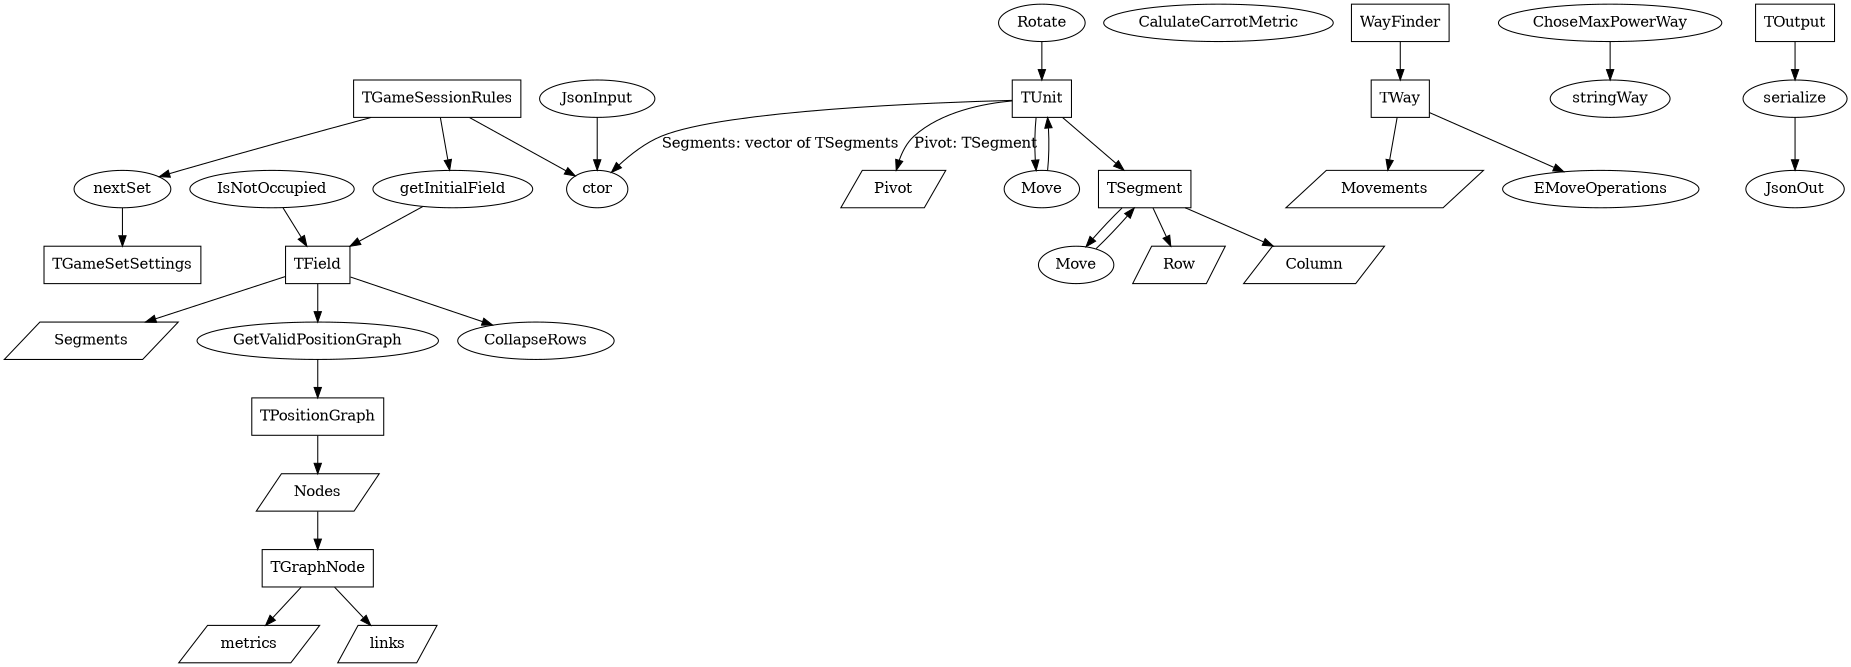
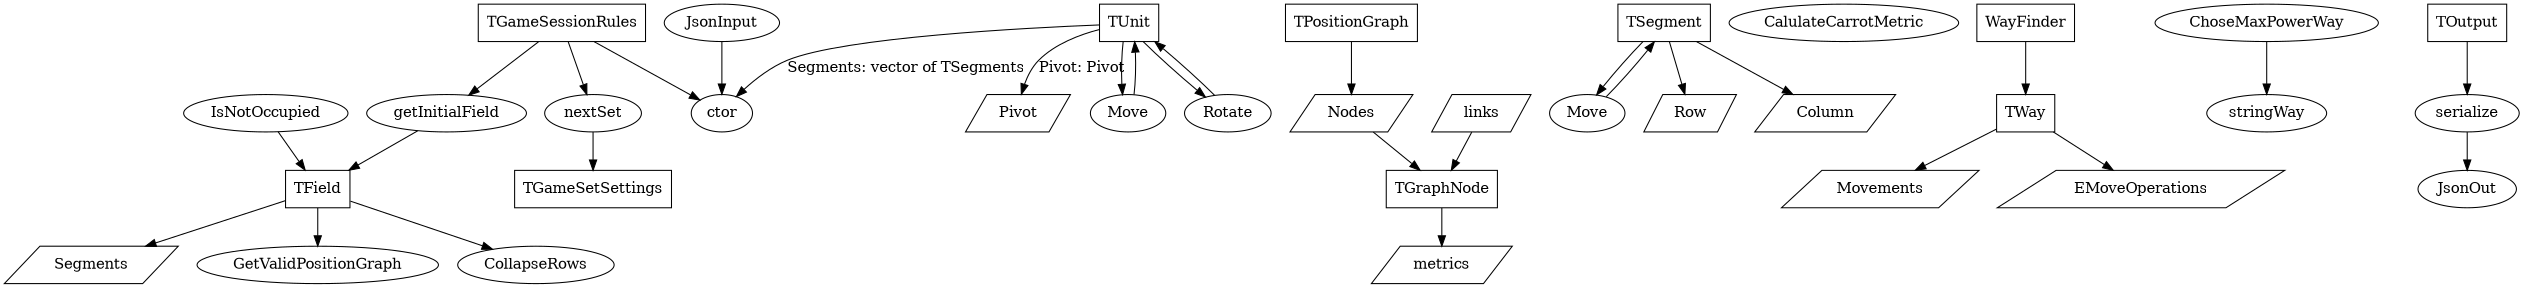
  digraph {
    fontname="DejaVu Serif"
    node [fontname="DejaVu Serif"]
    edge [fontname="DejaVu Serif"]
    TField [shape=box]
    Segments [shape=parallelogram]
    GetValidPositionGraph
    CollapseRows
    TPositionGraph [shape=box]
    IsNotOccupied
    Nodes [shape=parallelogram]
    TGraphNode [shape=box]
    TUnit [shape=box]
    Pivot [shape=parallelogram]
    n11 [label=Move]
    Rotate
    ctor
    TSegment [shape=box]
    n15 [label=Move]
    Row [shape=parallelogram]
    Column [shape=parallelogram]
    TGameSetSettings [shape=box]
    metrics [shape=parallelogram]
    links [shape=parallelogram]
    CalulateCarrotMetric
    TWay [shape=box]
    Movements [shape=parallelogram]
-   EMoveOperations
+   EMoveOperations [shape=parallelogram]
    WayFinder [shape=box]
    ChoseMaxPowerWay
    stringWay
    TGameSessionRules [shape=box]
    nextSet
    getInitialField
    JsonInput
    TOutput [shape=box]
    serialize
    JsonOut
    TField -> Segments
    TField -> GetValidPositionGraph
    TField -> CollapseRows
-   GetValidPositionGraph -> TPositionGraph
    TPositionGraph -> Nodes
    IsNotOccupied -> TField
    Nodes -> TGraphNode
    TGraphNode -> metrics
-   TGraphNode -> links
-   TUnit -> Pivot [label="Pivot: TSegment"]
+   links -> TGraphNode
+   TUnit -> Pivot [label="Pivot: Pivot"]
    TUnit -> n11
-   TUnit -> TSegment
+   TUnit -> Rotate
    TUnit -> ctor [label="Segments: vector of TSegments"]
    n11 -> TUnit
    Rotate -> TUnit
    TSegment -> n15
    TSegment -> Row
    TSegment -> Column
    n15 -> TSegment
    TWay -> Movements
    TWay -> EMoveOperations
    WayFinder -> TWay
    ChoseMaxPowerWay -> stringWay
    TGameSessionRules -> ctor
    TGameSessionRules -> nextSet
    TGameSessionRules -> getInitialField
    nextSet -> TGameSetSettings
    getInitialField -> TField
    JsonInput -> ctor
    TOutput -> serialize
    serialize -> JsonOut
  }
